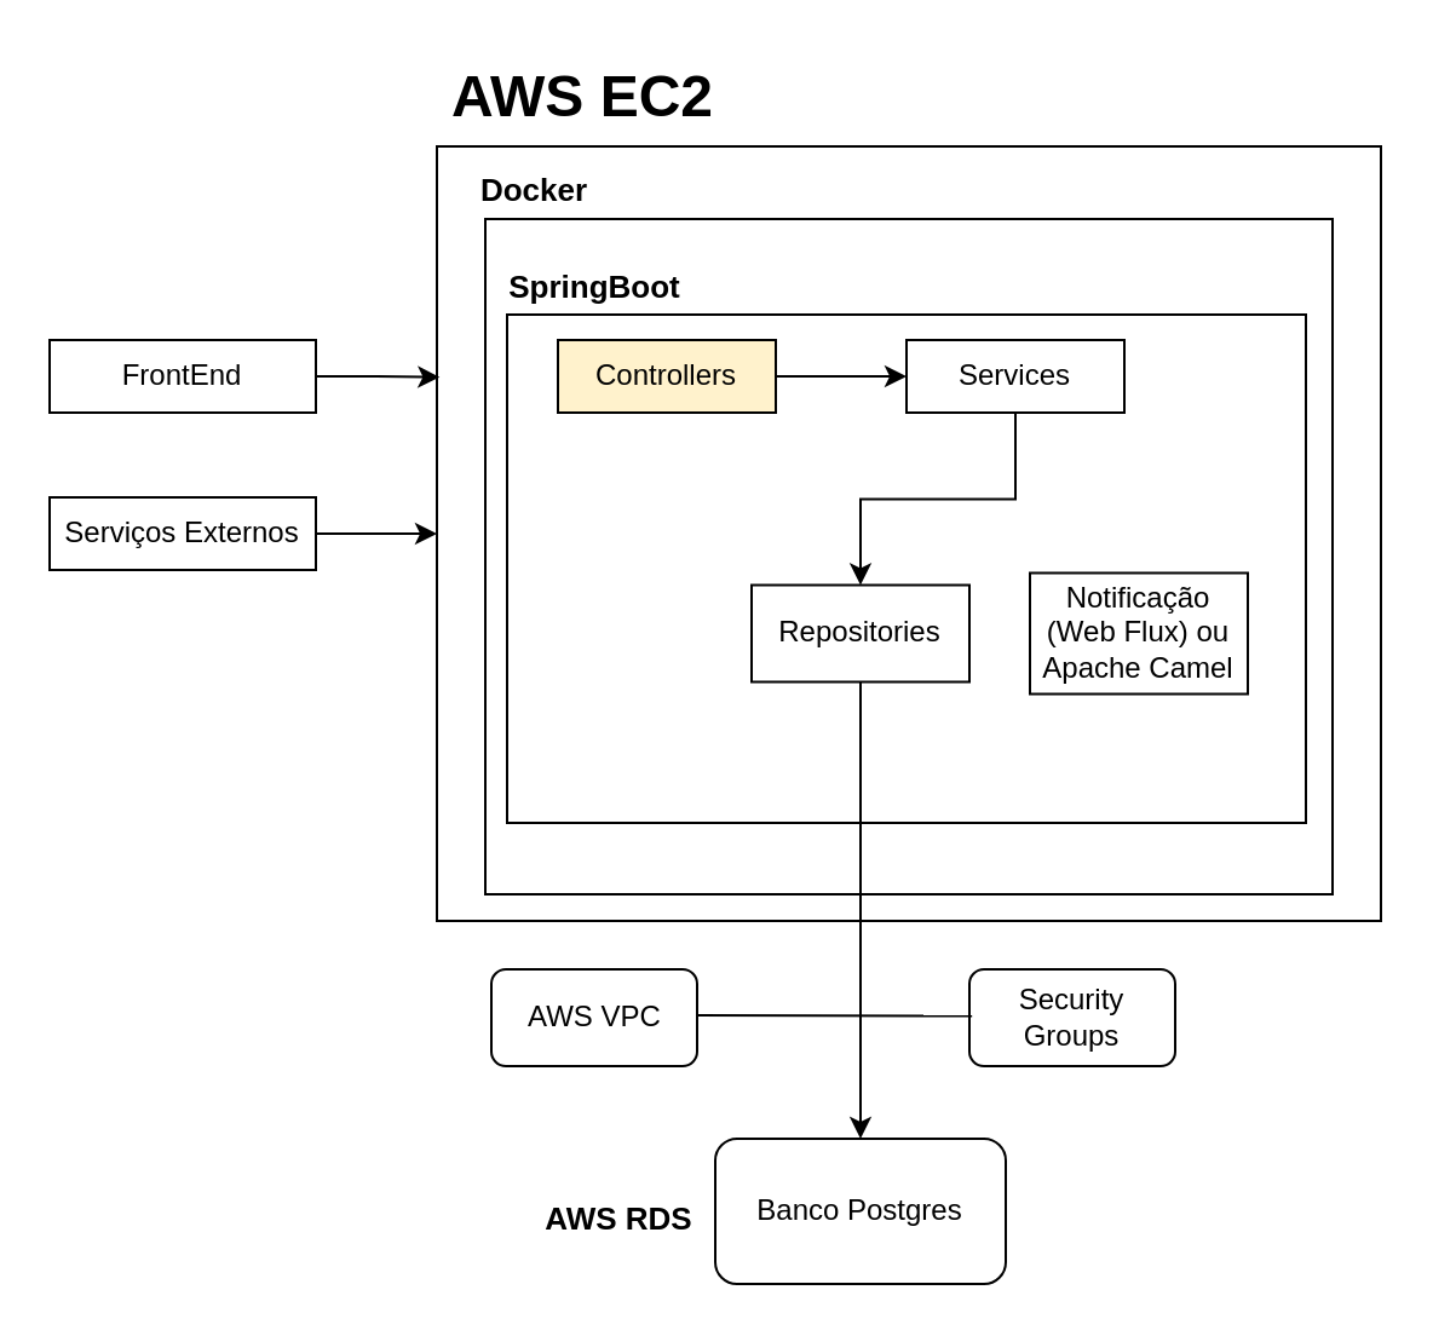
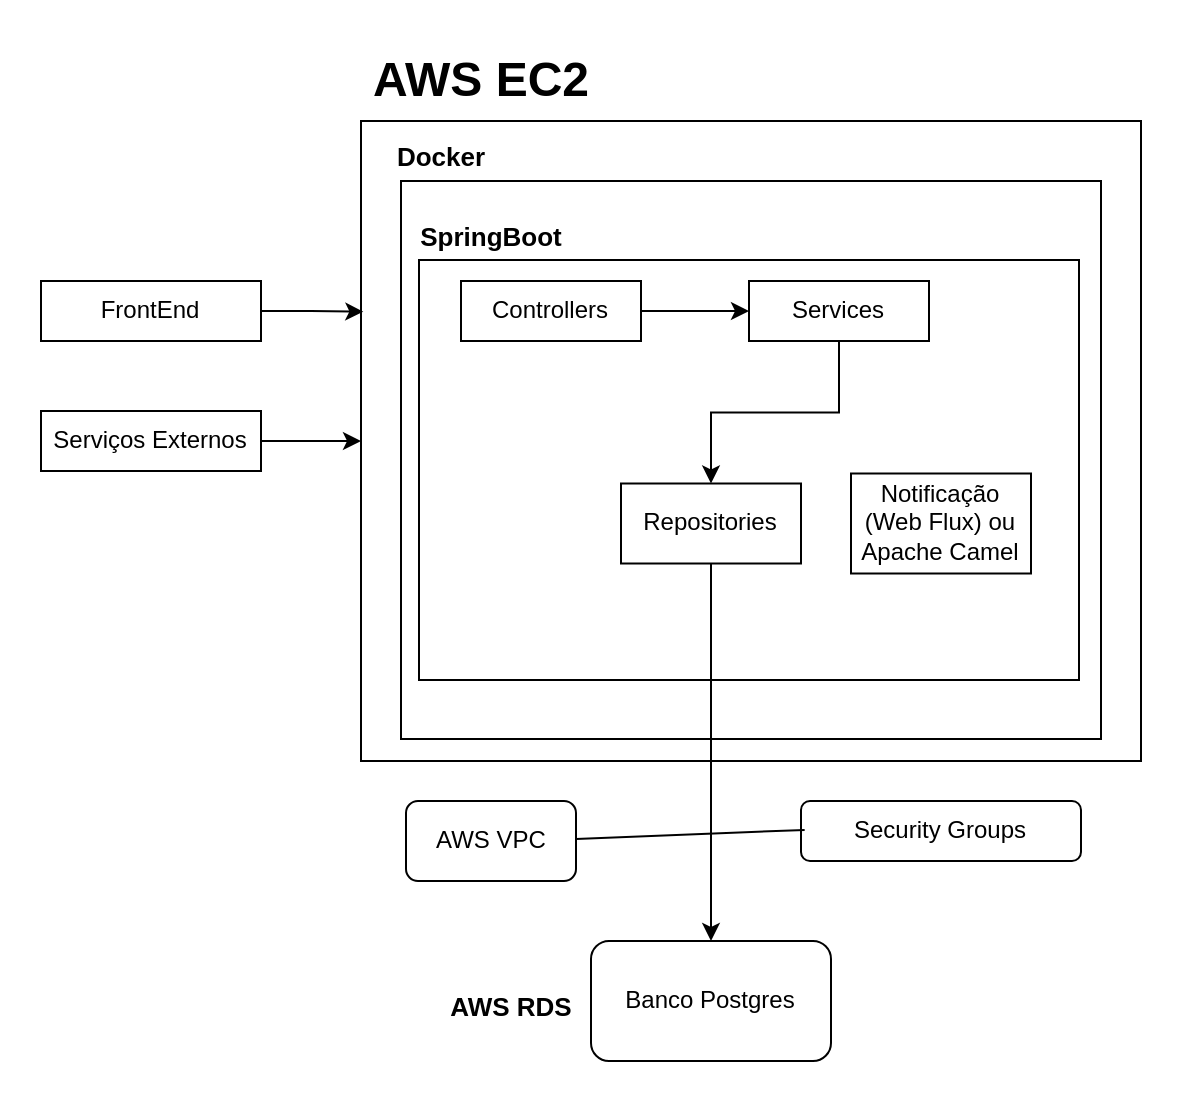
  <mxCell id="0" />
  <mxCell id="1" parent="0" />
  <mxCell id="2" value="" style="rounded=0;whiteSpace=wrap;html=1;" vertex="1" parent="1"><mxGeometry x="180" y="60" width="390" height="320" as="geometry" /></mxCell>
  <mxCell id="3" value="" style="rounded=0;whiteSpace=wrap;html=1;" vertex="1" parent="1"><mxGeometry x="200" y="90" width="350" height="279" as="geometry" /></mxCell>
  <mxCell id="4" value="" style="rounded=0;whiteSpace=wrap;html=1;" vertex="1" parent="1"><mxGeometry x="209" y="129.5" width="330" height="210" as="geometry" /></mxCell>
  <mxCell id="5" value="FrontEnd" style="rounded=0;whiteSpace=wrap;html=1;" vertex="1" parent="1"><mxGeometry x="20" y="140" width="110" height="30" as="geometry" /></mxCell>
  <mxCell id="6" style="edgeStyle=orthogonalEdgeStyle;rounded=0;orthogonalLoop=1;jettySize=auto;html=1;exitX=1;exitY=0.5;exitDx=0;exitDy=0;entryX=0;entryY=0.5;entryDx=0;entryDy=0;" edge="1" parent="1" source="7" target="2"><mxGeometry relative="1" as="geometry" /></mxCell>
  <mxCell id="7" value="Serviços Externos" style="rounded=0;whiteSpace=wrap;html=1;" vertex="1" parent="1"><mxGeometry x="20" y="205" width="110" height="30" as="geometry" /></mxCell>
  <mxCell id="8" value="AWS EC2" style="text;strokeColor=none;fillColor=none;html=1;fontSize=24;fontStyle=1;verticalAlign=middle;align=center;" vertex="1" parent="1"><mxGeometry x="180" y="20" width="120" height="40" as="geometry" /></mxCell>
  <mxCell id="9" style="edgeStyle=orthogonalEdgeStyle;rounded=0;orthogonalLoop=1;jettySize=auto;html=1;exitX=1;exitY=0.5;exitDx=0;exitDy=0;entryX=0.003;entryY=0.298;entryDx=0;entryDy=0;entryPerimeter=0;" edge="1" parent="1" source="5" target="2"><mxGeometry relative="1" as="geometry" /></mxCell>
  <mxCell id="10" style="edgeStyle=orthogonalEdgeStyle;rounded=0;orthogonalLoop=1;jettySize=auto;html=1;entryX=0;entryY=0.5;entryDx=0;entryDy=0;" edge="1" parent="1" source="11" target="13"><mxGeometry relative="1" as="geometry" /></mxCell>
- <mxCell id="11" value="Controllers" style="rounded=0;whiteSpace=wrap;html=1;fillColor=#fff2cc;" vertex="1" parent="1"><mxGeometry x="230" y="140" width="90" height="30" as="geometry" /></mxCell>
+ <mxCell id="11" value="Controllers" style="rounded=0;whiteSpace=wrap;html=1;" vertex="1" parent="1"><mxGeometry x="230" y="140" width="90" height="30" as="geometry" /></mxCell>
  <mxCell id="12" style="edgeStyle=orthogonalEdgeStyle;rounded=0;orthogonalLoop=1;jettySize=auto;html=1;" edge="1" parent="1" source="13" target="15"><mxGeometry relative="1" as="geometry" /></mxCell>
  <mxCell id="13" value="Services" style="rounded=0;whiteSpace=wrap;html=1;" vertex="1" parent="1"><mxGeometry x="374" y="140" width="90" height="30" as="geometry" /></mxCell>
  <mxCell id="14" style="edgeStyle=orthogonalEdgeStyle;rounded=0;orthogonalLoop=1;jettySize=auto;html=1;entryX=0.5;entryY=0;entryDx=0;entryDy=0;" edge="1" parent="1" source="15" target="17"><mxGeometry relative="1" as="geometry" /></mxCell>
  <mxCell id="15" value="Repositories" style="rounded=0;whiteSpace=wrap;html=1;" vertex="1" parent="1"><mxGeometry x="310" y="241.25" width="90" height="40" as="geometry" /></mxCell>
  <mxCell id="16" value="Notificação (Web Flux) ou Apache Camel" style="rounded=0;whiteSpace=wrap;html=1;" vertex="1" parent="1"><mxGeometry x="425" y="236.25" width="90" height="50" as="geometry" /></mxCell>
  <mxCell id="17" value="Banco Postgres" style="rounded=1;whiteSpace=wrap;html=1;" vertex="1" parent="1"><mxGeometry x="295" y="470" width="120" height="60" as="geometry" /></mxCell>
  <mxCell id="18" value="&lt;font style=&quot;font-size: 13px;&quot;&gt;AWS RDS&lt;/font&gt;" style="text;strokeColor=none;fillColor=none;html=1;fontSize=24;fontStyle=1;verticalAlign=middle;align=center;" vertex="1" parent="1"><mxGeometry x="210" y="475" width="90" height="50" as="geometry" /></mxCell>
  <mxCell id="19" value="&lt;font style=&quot;font-size: 13px;&quot;&gt;SpringBoot&lt;/font&gt;" style="text;strokeColor=none;fillColor=none;html=1;fontSize=24;fontStyle=1;verticalAlign=middle;align=center;" vertex="1" parent="1"><mxGeometry x="200" y="90" width="90" height="50" as="geometry" /></mxCell>
  <mxCell id="20" value="&lt;font style=&quot;font-size: 13px;&quot;&gt;Docker&lt;/font&gt;" style="text;strokeColor=none;fillColor=none;html=1;fontSize=24;fontStyle=1;verticalAlign=middle;align=center;" vertex="1" parent="1"><mxGeometry x="175" y="50" width="90" height="50" as="geometry" /></mxCell>
  <mxCell id="21" value="AWS VPC" style="rounded=1;whiteSpace=wrap;html=1;" vertex="1" parent="1"><mxGeometry x="202.5" y="400" width="85" height="40" as="geometry" /></mxCell>
- <mxCell id="22" value="Security Groups" style="rounded=1;whiteSpace=wrap;html=1;" vertex="1" parent="1"><mxGeometry x="400" y="400" width="85" height="40" as="geometry" /></mxCell>
+ <mxCell id="22" value="Security Groups" style="rounded=1;whiteSpace=wrap;html=1;" vertex="1" parent="1"><mxGeometry x="400" y="400" width="140" height="30" as="geometry" /></mxCell>
  <mxCell id="23" value="" style="endArrow=none;html=1;rounded=0;entryX=0.013;entryY=0.482;entryDx=0;entryDy=0;entryPerimeter=0;" edge="1" parent="1" target="22"><mxGeometry width="50" height="50" relative="1" as="geometry"><mxPoint x="287.5" y="419" as="sourcePoint" /><mxPoint x="350" y="420" as="targetPoint" /></mxGeometry></mxCell>
